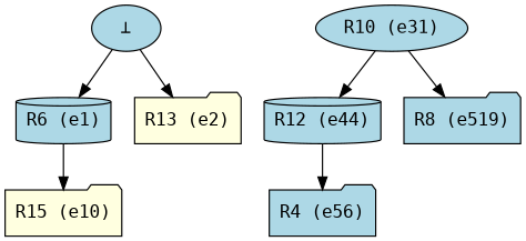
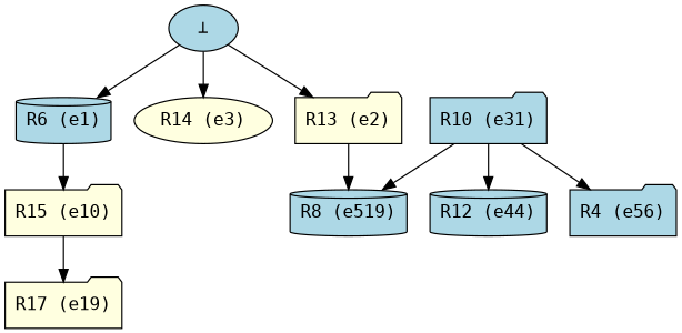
  digraph {
    fontname="DejaVu Sans Mono"
    node [color=black fillcolor=lightblue fontname="DejaVu Sans Mono" shape=folder style=filled]
    edge [fontname="DejaVu Sans Mono"]
    n1 [label="R6 (e1)" shape=cylinder]
    n2 [fillcolor=lightyellow label="R15 (e10)"]
-   n5 [label="R10 (e31)" shape=ellipse]
+   n3 [fillcolor=lightyellow label="R17 (e19)"]
+   n4 [fillcolor=lightyellow label="R14 (e3)" shape=ellipse]
+   n5 [label="R10 (e31)"]
    n6 [label="R12 (e44)" shape=cylinder]
-   n7 [label="R8 (e519)"]
+   n7 [label="R8 (e519)" shape=cylinder]
    n8 [label="R4 (e56)"]
    n9 [fillcolor=lightyellow label="R13 (e2)"]
    n10 [label="⊥" shape=ellipse color=""]
    n1 -> n2
+   n2 -> n3
    n5 -> n6
    n5 -> n7
-   n6 -> n8
+   n5 -> n8
+   n9 -> n7
    n10 -> n1
+   n10 -> n4
    n10 -> n9
  }
